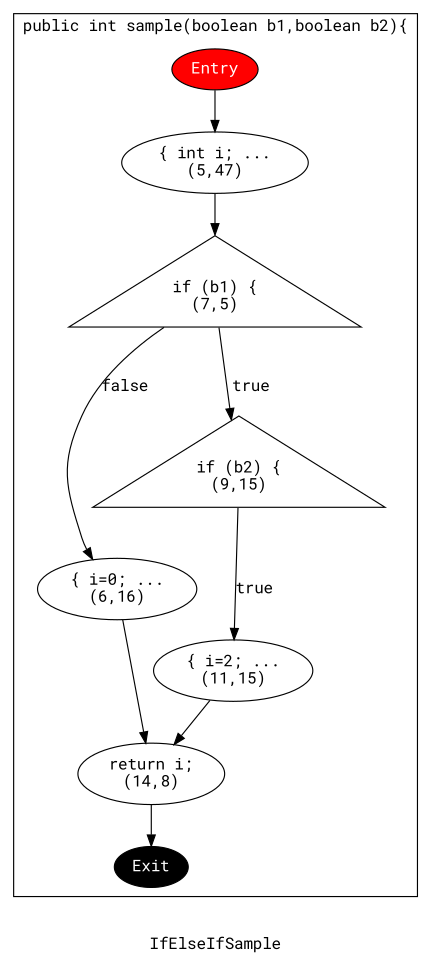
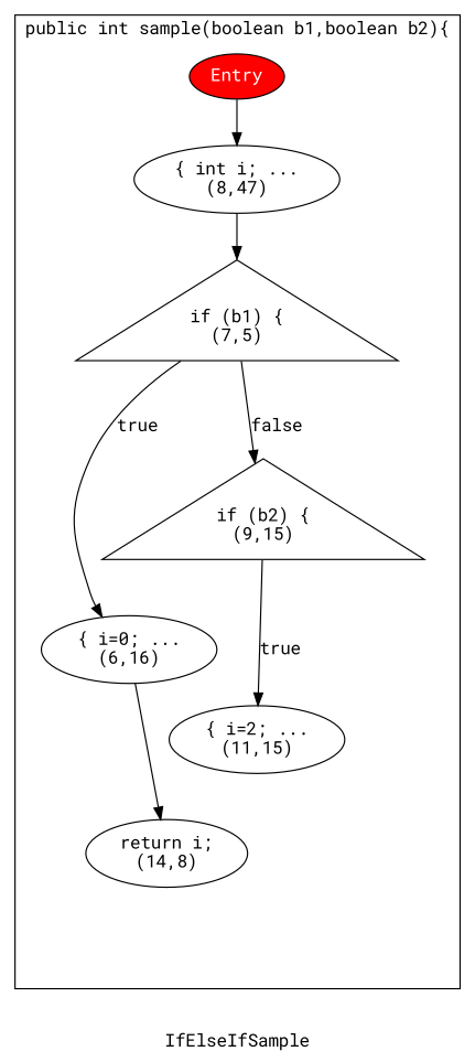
  digraph {
    fontname="Roboto Mono"
    label=IfElseIfSample
    node [fontname="Roboto Mono"]
    edge [fontname="Roboto Mono"]
    Entry [fillcolor=red fontcolor=white style=filled]
-   n2 [label="{ int i; ...\n(5,47)"]
+   n2 [label="{ int i; ...\n(8,47)"]
    n3 [label="if (b1) {\n(7,5)" shape=triangle]
    n4 [label="{ i=0; ...\n(6,16)"]
    n5 [label="if (b2) {\n(9,15)" shape=triangle]
    n6 [label="return i;\n(14,8)"]
-   Exit [fillcolor=black fontcolor=white style=filled]
    n8 [label="{ i=2; ...\n(11,15)"]
    subgraph cluster_1 {
      label="public int sample(boolean b1,boolean b2){"
      Entry
      n2
      n3
      n4
      n5
      n6
-     Exit
      n8
    }
    Entry -> n2
    n2 -> n3
-   n3 -> n4 [label=false]
-   n3 -> n5 [label=true]
+   n3 -> n4 [label=true]
+   n3 -> n5 [label=false]
    n4 -> n6
    n5 -> n8 [label=true]
-   n6 -> Exit
-   n8 -> n6
  }
